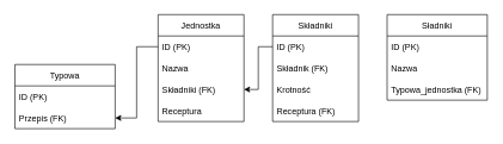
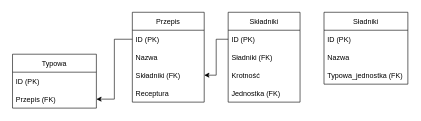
  <mxCell id="0" />
  <mxCell id="1" parent="0" />
  <mxCell id="2" value="Typowa" style="swimlane;fontStyle=0;childLayout=stackLayout;horizontal=1;startSize=30;horizontalStack=0;resizeParent=1;resizeParentMax=0;resizeLast=0;collapsible=1;marginBottom=0;" vertex="1" parent="1"><mxGeometry x="20" y="90" width="140" height="90" as="geometry" /></mxCell>
  <mxCell id="3" value="ID (PK)" style="text;strokeColor=none;fillColor=none;align=left;verticalAlign=middle;spacingLeft=4;spacingRight=4;overflow=hidden;points=[[0,0.5],[1,0.5]];portConstraint=eastwest;rotatable=0;" vertex="1" parent="2"><mxGeometry y="30" width="140" height="30" as="geometry" /></mxCell>
  <mxCell id="4" value="Przepis (FK)" style="text;strokeColor=none;fillColor=none;align=left;verticalAlign=middle;spacingLeft=4;spacingRight=4;overflow=hidden;points=[[0,0.5],[1,0.5]];portConstraint=eastwest;rotatable=0;" vertex="1" parent="2"><mxGeometry y="60" width="140" height="30" as="geometry" /></mxCell>
- <mxCell id="5" value="Jednostka" style="swimlane;fontStyle=0;childLayout=stackLayout;horizontal=1;startSize=30;horizontalStack=0;resizeParent=1;resizeParentMax=0;resizeLast=0;collapsible=1;marginBottom=0;" vertex="1" parent="1"><mxGeometry x="220" y="20" width="120" height="150" as="geometry" /></mxCell>
+ <mxCell id="5" value="Przepis" style="swimlane;fontStyle=0;childLayout=stackLayout;horizontal=1;startSize=30;horizontalStack=0;resizeParent=1;resizeParentMax=0;resizeLast=0;collapsible=1;marginBottom=0;" vertex="1" parent="1"><mxGeometry x="220" y="20" width="120" height="150" as="geometry" /></mxCell>
  <mxCell id="6" value="ID (PK)" style="text;strokeColor=none;fillColor=none;align=left;verticalAlign=middle;spacingLeft=4;spacingRight=4;overflow=hidden;points=[[0,0.5],[1,0.5]];portConstraint=eastwest;rotatable=0;" vertex="1" parent="5"><mxGeometry y="30" width="120" height="30" as="geometry" /></mxCell>
  <mxCell id="7" value="Nazwa" style="text;strokeColor=none;fillColor=none;align=left;verticalAlign=middle;spacingLeft=4;spacingRight=4;overflow=hidden;points=[[0,0.5],[1,0.5]];portConstraint=eastwest;rotatable=0;" vertex="1" parent="5"><mxGeometry y="60" width="120" height="30" as="geometry" /></mxCell>
  <mxCell id="8" value="Składniki (FK)" style="text;strokeColor=none;fillColor=none;align=left;verticalAlign=middle;spacingLeft=4;spacingRight=4;overflow=hidden;points=[[0,0.5],[1,0.5]];portConstraint=eastwest;rotatable=0;" vertex="1" parent="5"><mxGeometry y="90" width="120" height="30" as="geometry" /></mxCell>
  <mxCell id="9" value="Receptura" style="text;strokeColor=none;fillColor=none;align=left;verticalAlign=middle;spacingLeft=4;spacingRight=4;overflow=hidden;points=[[0,0.5],[1,0.5]];portConstraint=eastwest;rotatable=0;" vertex="1" parent="5"><mxGeometry y="120" width="120" height="30" as="geometry" /></mxCell>
  <mxCell id="10" style="edgeStyle=orthogonalEdgeStyle;rounded=0;orthogonalLoop=1;jettySize=auto;html=1;exitX=0;exitY=0.5;exitDx=0;exitDy=0;entryX=1;entryY=0.5;entryDx=0;entryDy=0;" edge="1" parent="1" source="6" target="4"><mxGeometry relative="1" as="geometry" /></mxCell>
  <mxCell id="11" value="Składniki" style="swimlane;fontStyle=0;childLayout=stackLayout;horizontal=1;startSize=30;horizontalStack=0;resizeParent=1;resizeParentMax=0;resizeLast=0;collapsible=1;marginBottom=0;" vertex="1" parent="1"><mxGeometry x="380" y="20" width="120" height="150" as="geometry" /></mxCell>
  <mxCell id="12" value="ID (PK)" style="text;strokeColor=none;fillColor=none;align=left;verticalAlign=middle;spacingLeft=4;spacingRight=4;overflow=hidden;points=[[0,0.5],[1,0.5]];portConstraint=eastwest;rotatable=0;" vertex="1" parent="11"><mxGeometry y="30" width="120" height="30" as="geometry" /></mxCell>
- <mxCell id="13" value="Składnik (FK)" style="text;strokeColor=none;fillColor=none;align=left;verticalAlign=middle;spacingLeft=4;spacingRight=4;overflow=hidden;points=[[0,0.5],[1,0.5]];portConstraint=eastwest;rotatable=0;" vertex="1" parent="11"><mxGeometry y="60" width="120" height="30" as="geometry" /></mxCell>
+ <mxCell id="13" value="Sładniki (FK)" style="text;strokeColor=none;fillColor=none;align=left;verticalAlign=middle;spacingLeft=4;spacingRight=4;overflow=hidden;points=[[0,0.5],[1,0.5]];portConstraint=eastwest;rotatable=0;" vertex="1" parent="11"><mxGeometry y="60" width="120" height="30" as="geometry" /></mxCell>
  <mxCell id="14" value="Krotność" style="text;strokeColor=none;fillColor=none;align=left;verticalAlign=middle;spacingLeft=4;spacingRight=4;overflow=hidden;points=[[0,0.5],[1,0.5]];portConstraint=eastwest;rotatable=0;" vertex="1" parent="11"><mxGeometry y="90" width="120" height="30" as="geometry" /></mxCell>
- <mxCell id="15" value="Receptura (FK)" style="text;strokeColor=none;fillColor=none;align=left;verticalAlign=middle;spacingLeft=4;spacingRight=4;overflow=hidden;points=[[0,0.5],[1,0.5]];portConstraint=eastwest;rotatable=0;" vertex="1" parent="11"><mxGeometry y="120" width="120" height="30" as="geometry" /></mxCell>
+ <mxCell id="15" value="Jednostka (FK)" style="text;strokeColor=none;fillColor=none;align=left;verticalAlign=middle;spacingLeft=4;spacingRight=4;overflow=hidden;points=[[0,0.5],[1,0.5]];portConstraint=eastwest;rotatable=0;" vertex="1" parent="11"><mxGeometry y="120" width="120" height="30" as="geometry" /></mxCell>
  <mxCell id="16" style="edgeStyle=orthogonalEdgeStyle;rounded=0;orthogonalLoop=1;jettySize=auto;html=1;exitX=0;exitY=0.5;exitDx=0;exitDy=0;entryX=1;entryY=0.5;entryDx=0;entryDy=0;" edge="1" parent="1" source="12" target="8"><mxGeometry relative="1" as="geometry" /></mxCell>
  <mxCell id="17" value="Sładniki" style="swimlane;fontStyle=0;childLayout=stackLayout;horizontal=1;startSize=30;horizontalStack=0;resizeParent=1;resizeParentMax=0;resizeLast=0;collapsible=1;marginBottom=0;" vertex="1" parent="1"><mxGeometry x="540" y="20" width="140" height="120" as="geometry" /></mxCell>
  <mxCell id="18" value="ID (PK)" style="text;strokeColor=none;fillColor=none;align=left;verticalAlign=middle;spacingLeft=4;spacingRight=4;overflow=hidden;points=[[0,0.5],[1,0.5]];portConstraint=eastwest;rotatable=0;" vertex="1" parent="17"><mxGeometry y="30" width="140" height="30" as="geometry" /></mxCell>
  <mxCell id="19" value="Nazwa" style="text;strokeColor=none;fillColor=none;align=left;verticalAlign=middle;spacingLeft=4;spacingRight=4;overflow=hidden;points=[[0,0.5],[1,0.5]];portConstraint=eastwest;rotatable=0;" vertex="1" parent="17"><mxGeometry y="60" width="140" height="30" as="geometry" /></mxCell>
  <mxCell id="20" value="Typowa_jednostka (FK)" style="text;strokeColor=none;fillColor=none;align=left;verticalAlign=middle;spacingLeft=4;spacingRight=4;overflow=hidden;points=[[0,0.5],[1,0.5]];portConstraint=eastwest;rotatable=0;" vertex="1" parent="17"><mxGeometry y="90" width="140" height="30" as="geometry" /></mxCell>
